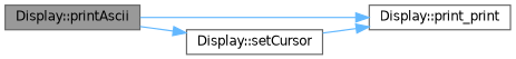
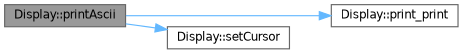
  digraph {
    rankdir=LR
    node [color=grey40 fillcolor=white fontname=Helvetica fontsize=10 shape=box style=filled]
    edge [color=steelblue1 fontname=Helvetica fontsize=10 labelfontname=Helvetica labelfontsize=10 style=solid]
    n1 [color=gray40 fillcolor=grey60 fontcolor=black height=0.2 label="Display::printAscii" width=0.4]
    n2 [height=0.2 label="Display::print_print" width=0.4]
    n3 [height=0.2 label="Display::setCursor" width=0.4]
    n1 -> n2
    n1 -> n3
-   n3 -> n2
  }
